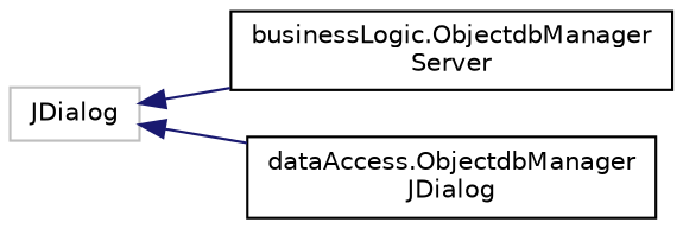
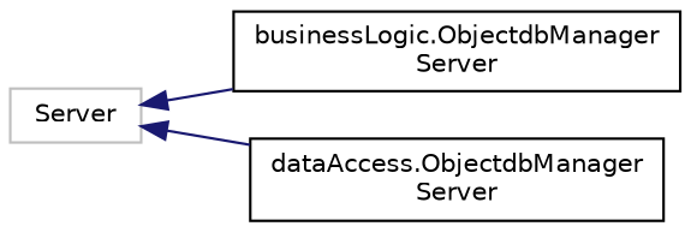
  digraph {
    rankdir=LR
    node [color=black fillcolor=white fontname=Helvetica fontsize=10 shape=record style=filled]
    edge [color=midnightblue dir=back fontname=Helvetica fontsize=10 labelfontname=Helvetica labelfontsize=10 style=solid]
-   n1 [color=grey75 height=0.2 label=JDialog width=0.4]
+   n1 [color=grey75 height=0.2 label=Server width=0.4]
    n2 [height=0.2 label="businessLogic.ObjectdbManager\lServer" width=0.4]
-   n3 [height=0.2 label="dataAccess.ObjectdbManager\lJDialog" width=0.4]
+   n3 [height=0.2 label="dataAccess.ObjectdbManager\lServer" width=0.4]
    n1 -> n2
    n1 -> n3
  }
